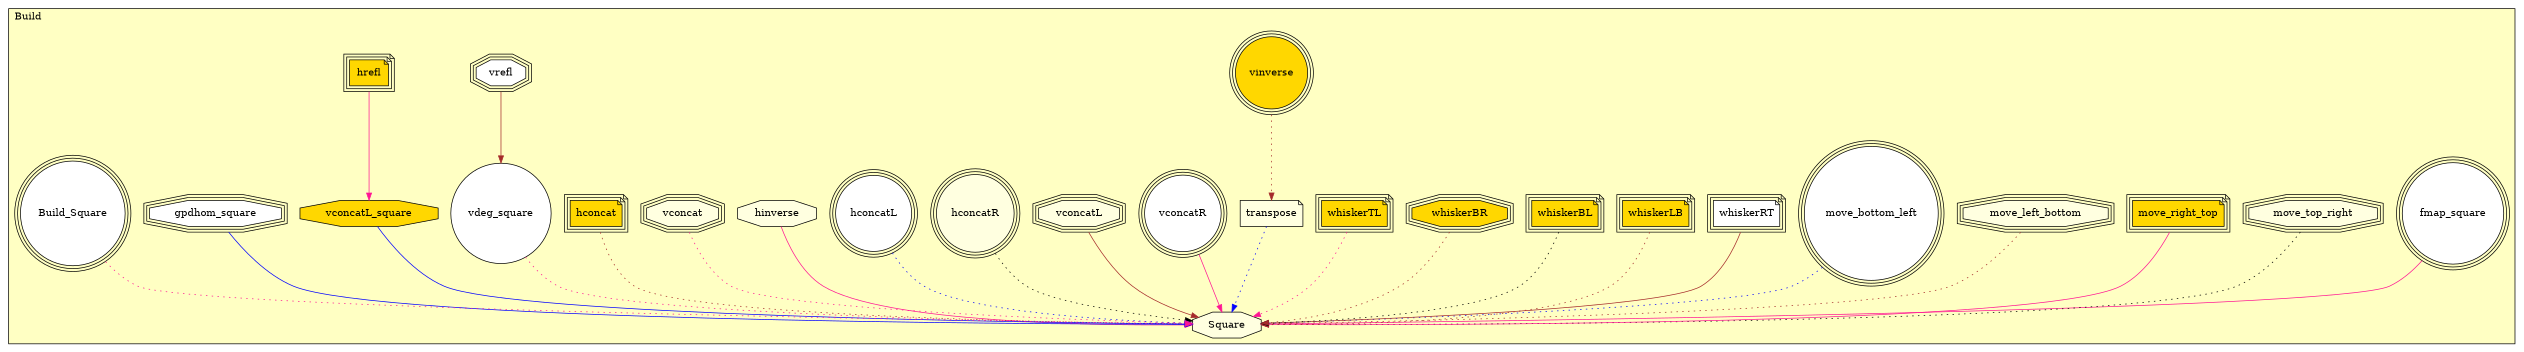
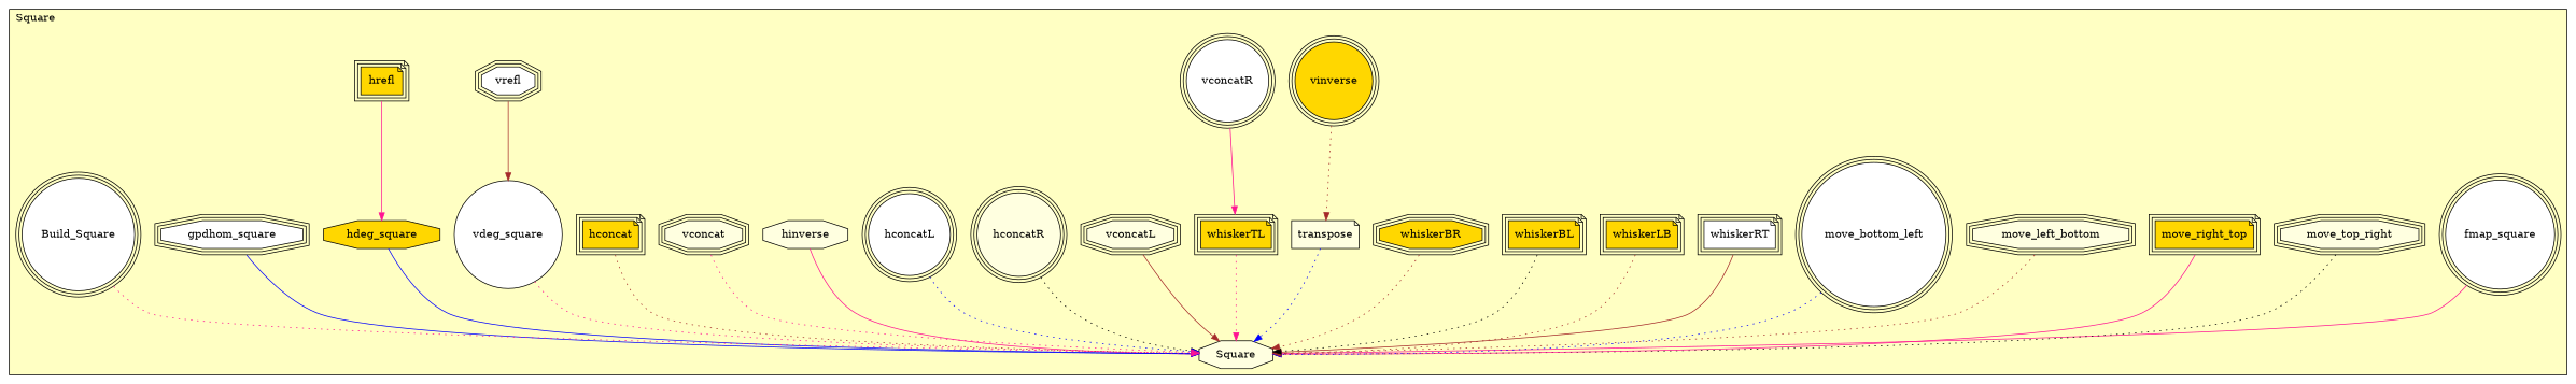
  digraph {
    node [fillcolor=white peripheries=3 shape=octagon style=filled]
    edge [color=deeppink style=dotted]
    n1 [label=fmap_square shape=circle]
    n2 [fillcolor=lightyellow label=move_top_right]
    n3 [fillcolor=gold label=move_right_top shape=note]
    n4 [fillcolor=lightyellow label=move_left_bottom]
    n5 [label=move_bottom_left shape=circle]
    n6 [label=whiskerRT shape=note]
    n7 [fillcolor=gold label=whiskerLB shape=note]
    n8 [fillcolor=gold label=whiskerBL shape=note]
    n9 [fillcolor=gold label=whiskerBR]
    n10 [fillcolor=gold label=whiskerTL shape=note]
    n11 [fillcolor=gold label=vinverse shape=circle]
    n12 [label=vconcatR shape=circle]
    n13 [fillcolor=lightyellow label=vconcatL]
    n14 [fillcolor=lightyellow label=hconcatR shape=circle]
    n15 [label=hconcatL shape=circle]
    n16 [fillcolor=lightyellow label=hinverse peripheries=""]
    n17 [fillcolor=lightyellow label=vconcat]
    n18 [fillcolor=gold label=hconcat shape=note]
    n19 [fillcolor=lightyellow label=transpose shape=note peripheries=""]
    n20 [label=vrefl]
    n21 [fillcolor=gold label=hrefl shape=note]
    n22 [label=vdeg_square shape=circle peripheries=""]
-   n23 [fillcolor=gold label=vconcatL_square peripheries=""]
+   n23 [fillcolor=gold label=hdeg_square peripheries=""]
    n24 [label=gpdhom_square]
    n25 [label=Build_Square shape=circle]
    n26 [fillcolor=lightyellow label=Square peripheries=""]
    subgraph cluster_1 {
      fillcolor="#FFFFC3"
-     label=Build
+     label=Square
      labeljust=l
      style=filled
      n1
      n2
      n3
      n4
      n5
      n6
      n7
      n8
      n9
      n10
      n11
      n12
      n13
      n14
      n15
      n16
      n17
      n18
      n19
      n20
      n21
      n22
      n23
      n24
      n25
      n26
    }
    n1 -> n26 [style=solid]
    n2 -> n26 [color=black]
    n3 -> n26 [style=solid]
    n4 -> n26 [color=brown]
    n5 -> n26 [color=blue]
    n6 -> n26 [color=brown style=solid]
    n7 -> n26 [color=brown]
    n8 -> n26 [color=black]
    n9 -> n26 [color=brown]
    n10 -> n26
    n11 -> n19 [color=brown]
-   n12 -> n26 [style=solid]
+   n12 -> n10 [style=solid]
    n13 -> n26 [color=brown style=solid]
    n14 -> n26 [color=black]
    n15 -> n26 [color=blue]
    n16 -> n26 [style=solid]
    n17 -> n26
    n18 -> n26 [color=brown]
    n19 -> n26 [color=blue]
    n20 -> n22 [color=brown style=solid]
    n21 -> n23 [style=solid]
    n22 -> n26
    n23 -> n26 [color=blue style=solid]
    n24 -> n26 [color=blue style=solid]
    n25 -> n26
  }
